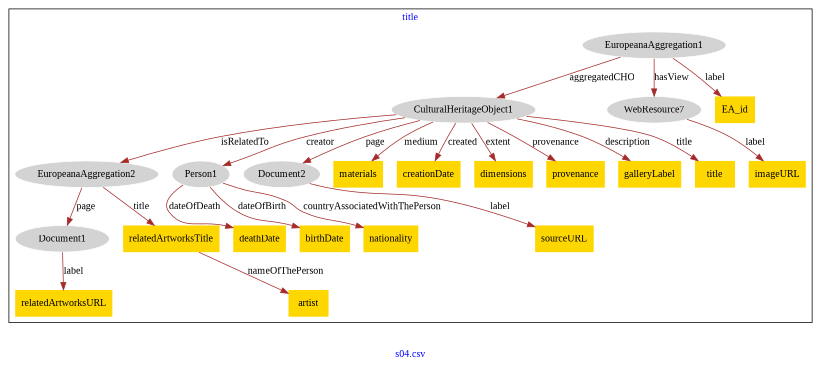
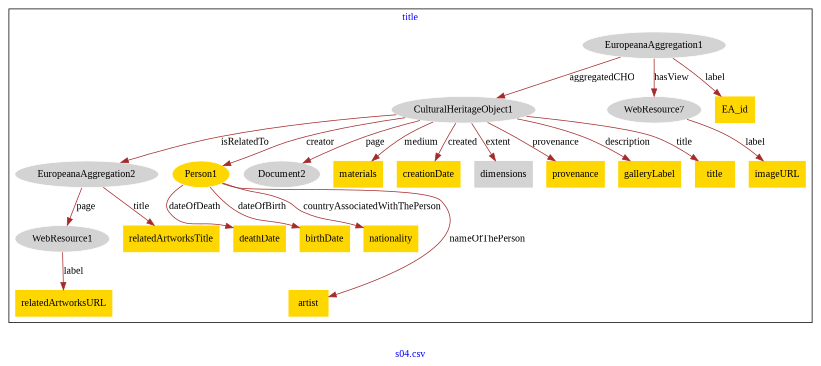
  digraph {
    fontcolor=blue
    fontname="Liberation Serif"
    label="s04.csv"
    remincross=true
    node [fillcolor=gold fontname="Liberation Serif" style=filled shape=plaintext]
    edge [color=brown fontcolor=black fontname="Liberation Serif"]
    n1 [color=white fillcolor=lightgray label=CulturalHeritageObject1 shape=""]
    n2 [color=white fillcolor=lightgray label=EuropeanaAggregation2 shape=""]
-   n3 [color=white fillcolor=lightgray label=Person1 shape=""]
+   n3 [color=white label=Person1 shape=""]
    n4 [color=white fillcolor=lightgray label=Document2 shape=""]
-   n5 [color=white fillcolor=lightgray label=Document1 shape=""]
+   n5 [color=white fillcolor=lightgray label=WebResource1 shape=""]
    n6 [color=white fillcolor=lightgray label=EuropeanaAggregation1 shape=""]
    n7 [color=white fillcolor=lightgray label=WebResource7 shape=""]
    n8 [label=imageURL]
    n9 [label=deathDate]
-   n10 [label=sourceURL]
    n11 [label=birthDate]
    n12 [label=nationality]
    n13 [label=artist]
    n14 [label=EA_id]
    n15 [label=materials]
    n16 [label=creationDate]
-   n17 [label=dimensions]
+   n17 [fillcolor=lightgray label=dimensions]
    n18 [label=provenance]
    n19 [label=galleryLabel]
    n20 [label=title]
    n21 [label=relatedArtworksTitle]
    n22 [label=relatedArtworksURL]
    subgraph cluster_1 {
      label=title
      n1
      n2
      n3
      n4
      n5
      n6
      n7
      n8
      n9
-     n10
      n11
      n12
      n13
      n14
      n15
      n16
      n17
      n18
      n19
      n20
      n21
      n22
    }
    n1 -> n2 [label=isRelatedTo]
    n1 -> n3 [label=creator]
    n1 -> n4 [label=page]
    n1 -> n15 [label=medium]
    n1 -> n16 [label=created]
    n1 -> n17 [label=extent]
    n1 -> n18 [label=provenance]
    n1 -> n19 [label=description]
    n1 -> n20 [label=title]
    n2 -> n5 [label=page]
    n2 -> n21 [label=title]
    n3 -> n9 [label=dateOfDeath]
    n3 -> n11 [label=dateOfBirth]
    n3 -> n12 [label=countryAssociatedWithThePerson]
-   n21 -> n13 [label=nameOfThePerson]
-   n4 -> n10 [label=label]
+   n3 -> n13 [label=nameOfThePerson]
    n5 -> n22 [label=label]
    n6 -> n1 [label=aggregatedCHO]
    n6 -> n7 [label=hasView]
    n6 -> n14 [label=label]
    n7 -> n8 [label=label]
  }
